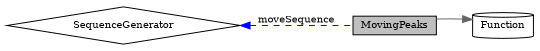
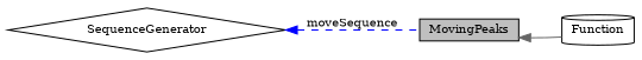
  digraph {
    fontname="DejaVu Serif"
    rankdir=LR
    node [color=black fontname="DejaVu Serif" fontsize=10]
    edge [dir=back fontname="DejaVu Serif" fontsize=10 labelfontname=FreeSans labelfontsize=10]
    n1 [fillcolor=grey75 fontcolor=black height=0.2 label=MovingPeaks shape=box style=filled width=0.4]
    n2 [height=0.2 label=Function shape=cylinder width=0.4]
    n3 [height=0.2 label=SequenceGenerator shape=diamond width=0.4]
-   n2 -> n1 [color=gray40 style=solid]
+   n1 -> n2 [color=gray40 style=solid]
    n3 -> n1 [color=blue label=moveSequence style=dashed]
  }
